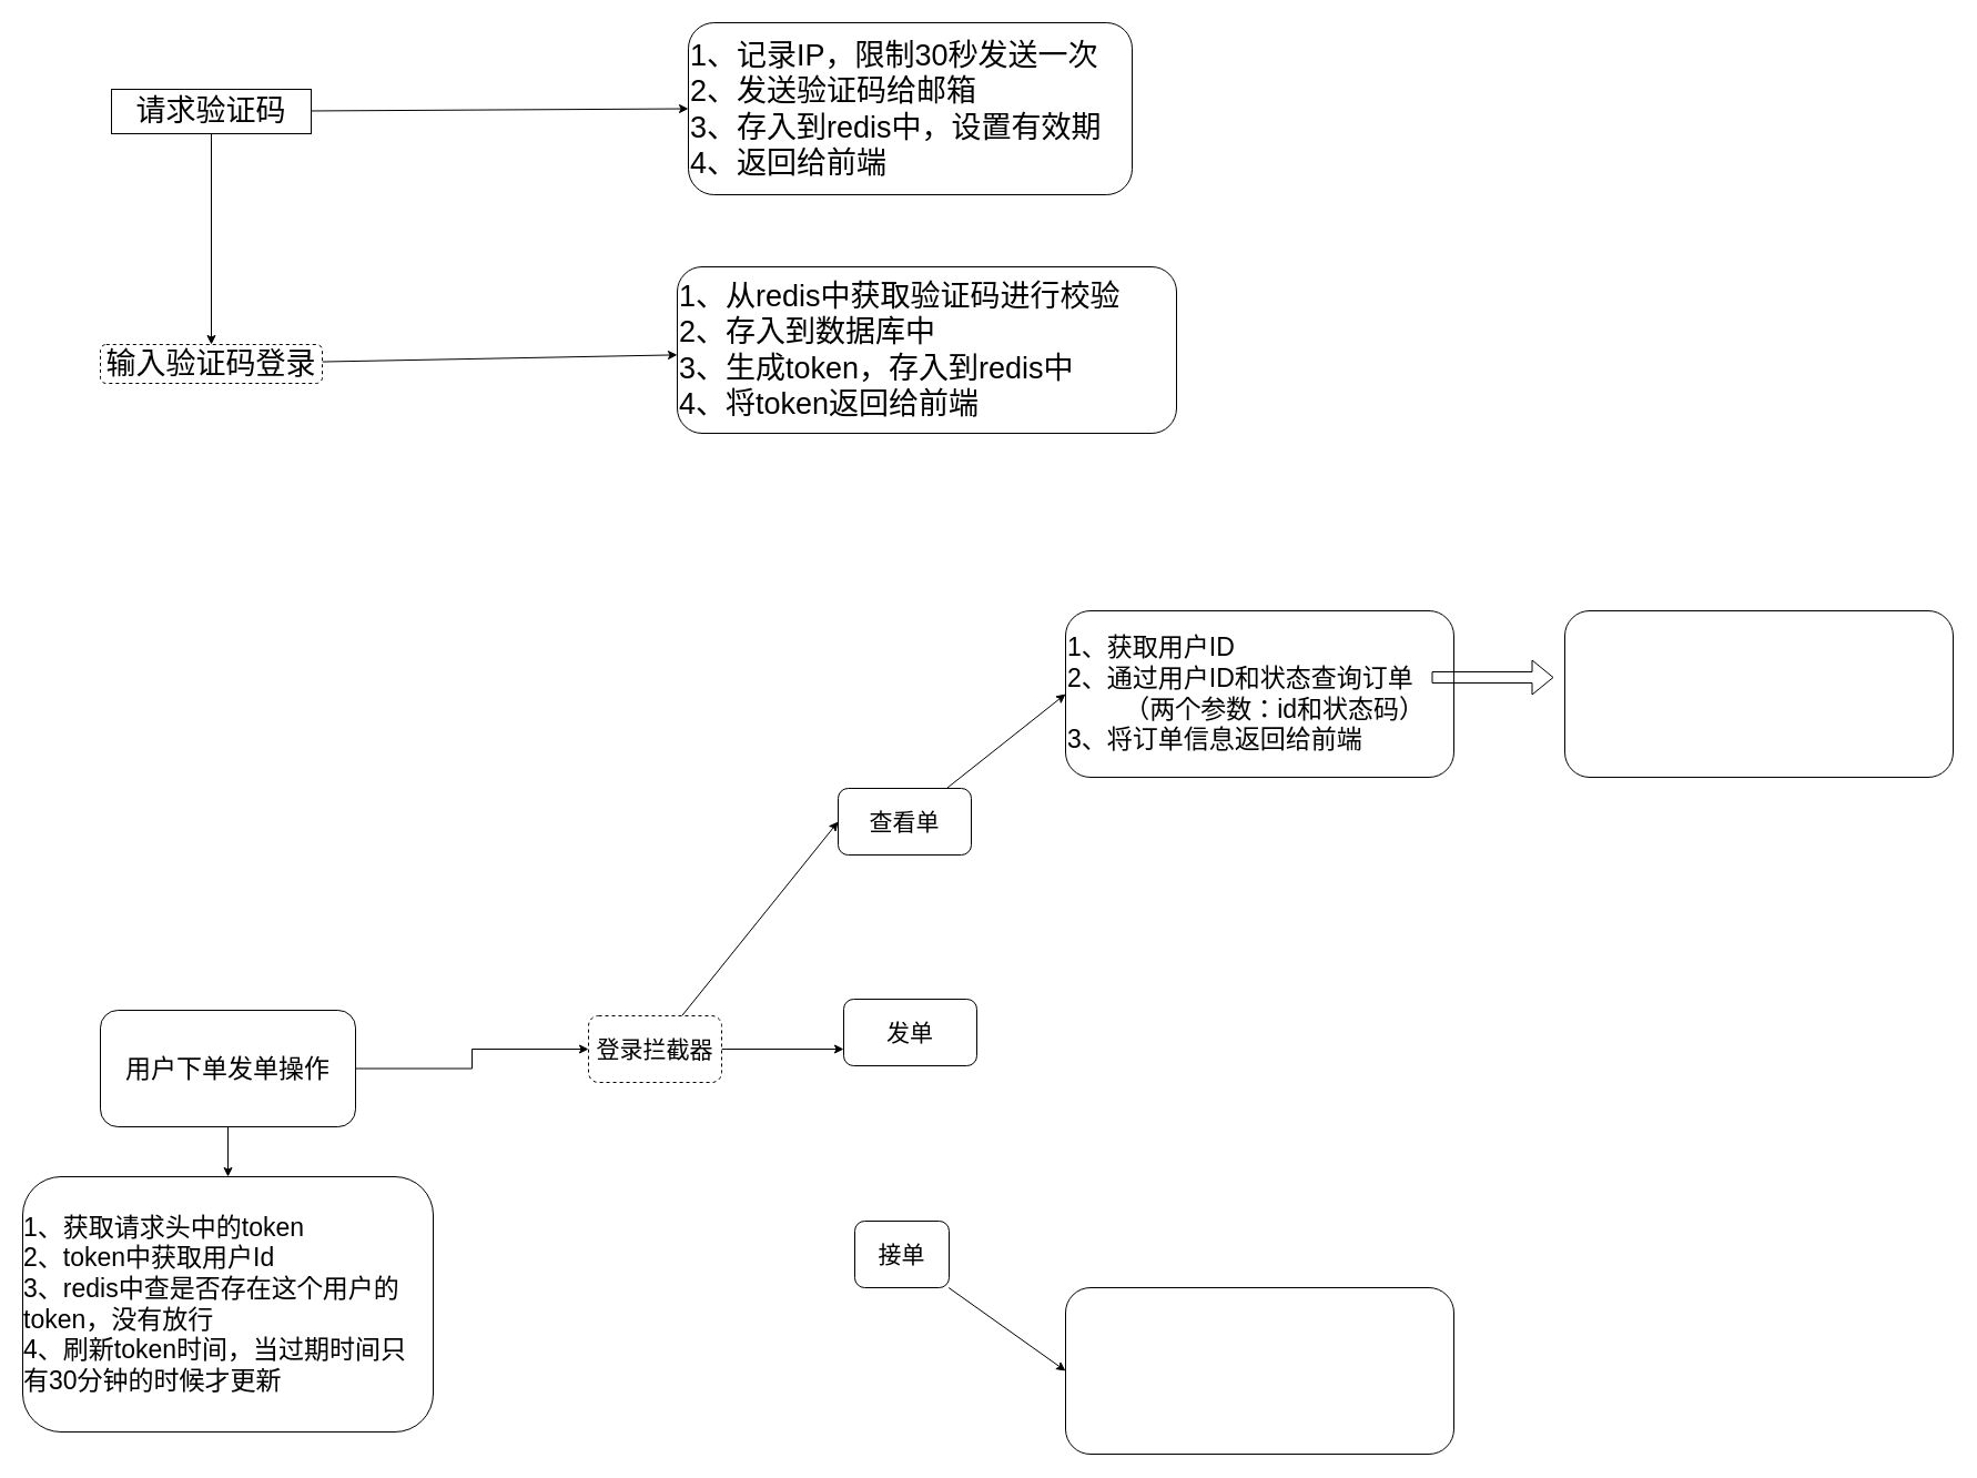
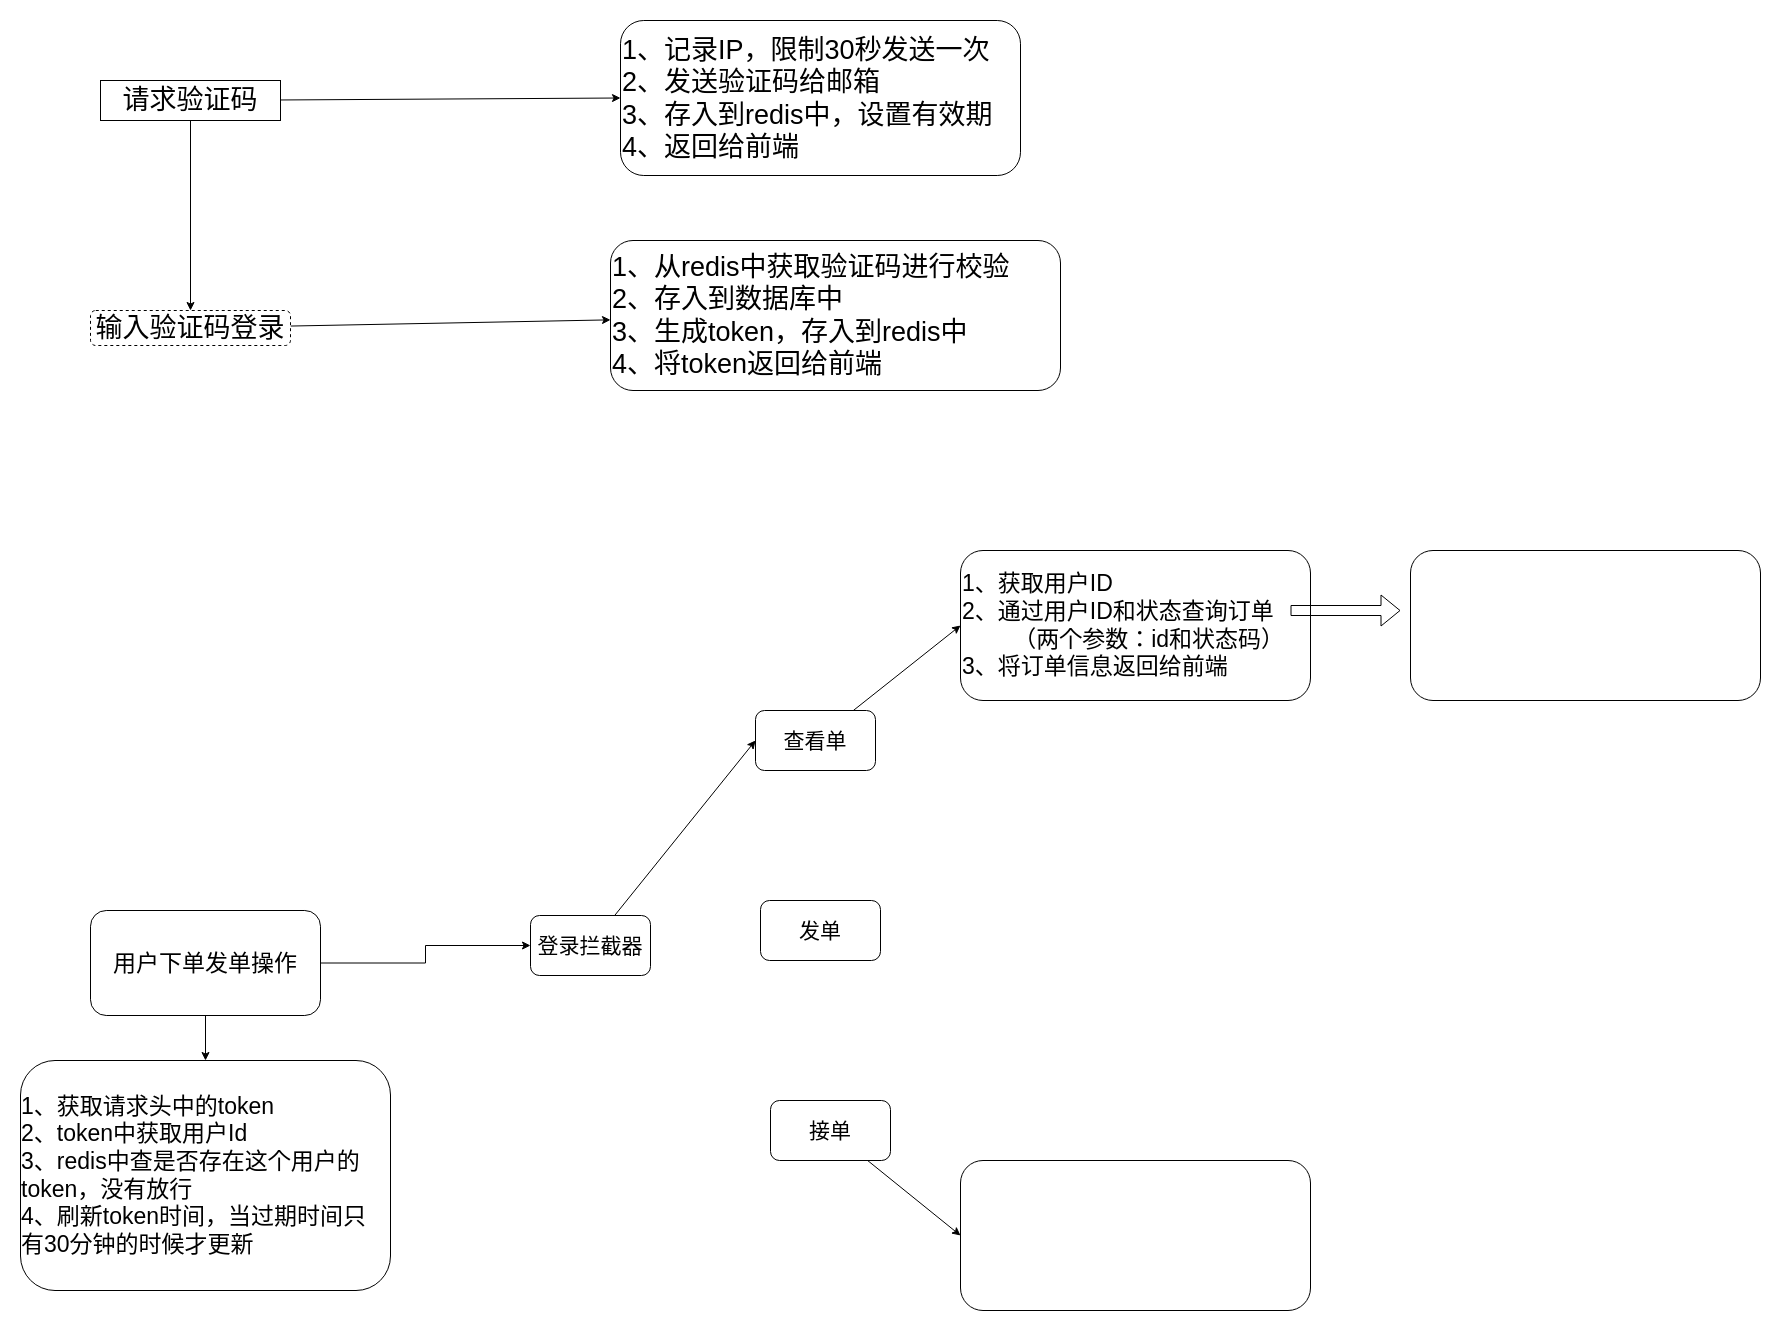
  <mxCell id="0" />
  <mxCell id="1" parent="0" />
  <mxCell id="2" style="edgeStyle=none;rounded=0;orthogonalLoop=1;jettySize=auto;html=1;entryX=0;entryY=0.5;entryDx=0;entryDy=0;fontSize=27;fontColor=#000000;" parent="1" source="4" target="6" edge="1"><mxGeometry relative="1" as="geometry" /></mxCell>
  <mxCell id="3" style="edgeStyle=none;rounded=0;orthogonalLoop=1;jettySize=auto;html=1;entryX=0.5;entryY=0;entryDx=0;entryDy=0;fontSize=27;fontColor=#000000;" parent="1" source="4" target="8" edge="1"><mxGeometry relative="1" as="geometry" /></mxCell>
  <mxCell id="4" value="请求验证码" style="whiteSpace=wrap;html=1;fontSize=27;fontColor=#000000;rounded=0;" parent="1" vertex="1"><mxGeometry x="100" y="80" width="180" height="40" as="geometry" /></mxCell>
  <mxCell id="5" style="edgeStyle=none;rounded=0;orthogonalLoop=1;jettySize=auto;html=1;exitX=1;exitY=0.75;exitDx=0;exitDy=0;fontSize=27;fontColor=#000000;" parent="1" source="4" target="4" edge="1"><mxGeometry relative="1" as="geometry" /></mxCell>
  <mxCell id="6" value="1、记录IP，限制30秒发送一次&lt;br&gt;2、发送验证码给邮箱&lt;br&gt;3、存入到redis中，设置有效期&lt;br&gt;4、返回给前端" style="rounded=1;whiteSpace=wrap;html=1;fontSize=27;fontColor=#000000;align=left;" parent="1" vertex="1"><mxGeometry x="620" y="20" width="400" height="155" as="geometry" /></mxCell>
  <mxCell id="7" style="edgeStyle=none;rounded=0;orthogonalLoop=1;jettySize=auto;html=1;fontSize=27;fontColor=#000000;" parent="1" source="8" target="9" edge="1"><mxGeometry relative="1" as="geometry" /></mxCell>
  <mxCell id="8" value="输入验证码登录" style="rounded=1;whiteSpace=wrap;html=1;fontSize=27;fontColor=#000000;dashed=1;" parent="1" vertex="1"><mxGeometry x="90" y="310" width="200" height="35" as="geometry" /></mxCell>
  <mxCell id="9" value="1、从redis中获取验证码进行校验&lt;br&gt;2、存入到数据库中&lt;br&gt;3、生成token，存入到redis中&lt;br&gt;4、将token返回给前端" style="rounded=1;whiteSpace=wrap;html=1;fontSize=27;fontColor=#000000;align=left;" parent="1" vertex="1"><mxGeometry x="610" y="240" width="450" height="150" as="geometry" /></mxCell>
  <mxCell id="10" style="edgeStyle=orthogonalEdgeStyle;rounded=0;orthogonalLoop=1;jettySize=auto;html=1;entryX=0;entryY=0.5;entryDx=0;entryDy=0;fontSize=21;" edge="1" parent="1" source="12" target="21"><mxGeometry relative="1" as="geometry" /></mxCell>
  <mxCell id="11" style="edgeStyle=none;rounded=0;orthogonalLoop=1;jettySize=auto;html=1;entryX=0.5;entryY=0;entryDx=0;entryDy=0;fontSize=21;" edge="1" parent="1" source="12" target="18"><mxGeometry relative="1" as="geometry" /></mxCell>
  <mxCell id="12" value="用户下单发单操作" style="rounded=1;whiteSpace=wrap;html=1;fontSize=23;fontColor=#000000;" parent="1" vertex="1"><mxGeometry x="90" y="910" width="230" height="105" as="geometry" /></mxCell>
  <mxCell id="13" style="edgeStyle=none;rounded=0;orthogonalLoop=1;jettySize=auto;html=1;entryX=0;entryY=0.5;entryDx=0;entryDy=0;fontSize=23;" edge="1" parent="1" source="14" target="22"><mxGeometry relative="1" as="geometry" /></mxCell>
  <mxCell id="14" value="查看单" style="rounded=1;whiteSpace=wrap;html=1;fontSize=21;" vertex="1" parent="1"><mxGeometry x="755" y="710" width="120" height="60" as="geometry" /></mxCell>
  <mxCell id="15" value="发单" style="rounded=1;whiteSpace=wrap;html=1;fontSize=21;" vertex="1" parent="1"><mxGeometry x="760" y="900" width="120" height="60" as="geometry" /></mxCell>
  <mxCell id="16" style="edgeStyle=none;rounded=0;orthogonalLoop=1;jettySize=auto;html=1;fontSize=23;entryX=0;entryY=0.5;entryDx=0;entryDy=0;" edge="1" parent="1" source="17" target="23"><mxGeometry relative="1" as="geometry" /></mxCell>
- <mxCell id="17" value="接单" style="rounded=1;whiteSpace=wrap;html=1;fontSize=21;" vertex="1" parent="1"><mxGeometry x="770" y="1100" width="85" height="60" as="geometry" /></mxCell>
+ <mxCell id="17" value="接单" style="rounded=1;whiteSpace=wrap;html=1;fontSize=21;" vertex="1" parent="1"><mxGeometry x="770" y="1100" width="120" height="60" as="geometry" /></mxCell>
  <mxCell id="18" value="&lt;div style=&quot;text-align: left; font-size: 23px;&quot;&gt;&lt;span style=&quot;font-size: 23px;&quot;&gt;1、获取请求头中的token&lt;/span&gt;&lt;/div&gt;&lt;div style=&quot;text-align: left; font-size: 23px;&quot;&gt;&lt;span style=&quot;font-size: 23px;&quot;&gt;2、token中获取用户Id&lt;/span&gt;&lt;/div&gt;&lt;div style=&quot;text-align: left; font-size: 23px;&quot;&gt;&lt;span style=&quot;font-size: 23px;&quot;&gt;3、redis中查是否存在这个用户的token，没有放行&lt;/span&gt;&lt;/div&gt;&lt;div style=&quot;text-align: left; font-size: 23px;&quot;&gt;&lt;span style=&quot;font-size: 23px;&quot;&gt;4、刷新token时间，当过期时间只有30分钟的时候才更新&lt;/span&gt;&lt;/div&gt;" style="rounded=1;whiteSpace=wrap;html=1;fontSize=23;fontColor=#000000;" parent="1" vertex="1"><mxGeometry x="20" y="1060" width="370" height="230" as="geometry" /></mxCell>
  <mxCell id="19" style="rounded=0;orthogonalLoop=1;jettySize=auto;html=1;entryX=0;entryY=0.5;entryDx=0;entryDy=0;fontSize=21;" edge="1" parent="1" source="21" target="14"><mxGeometry relative="1" as="geometry" /></mxCell>
- <mxCell id="20" style="edgeStyle=none;rounded=0;orthogonalLoop=1;jettySize=auto;html=1;entryX=0;entryY=0.75;entryDx=0;entryDy=0;fontSize=21;" edge="1" parent="1" source="21" target="15"><mxGeometry relative="1" as="geometry" /></mxCell>
- <mxCell id="21" value="登录拦截器" style="rounded=1;whiteSpace=wrap;html=1;fontSize=21;dashed=1;" vertex="1" parent="1"><mxGeometry x="530" y="915" width="120" height="60" as="geometry" /></mxCell>
+ <mxCell id="21" value="登录拦截器" style="rounded=1;whiteSpace=wrap;html=1;fontSize=21;" vertex="1" parent="1"><mxGeometry x="530" y="915" width="120" height="60" as="geometry" /></mxCell>
  <mxCell id="22" value="&lt;div style=&quot;font-size: 23px&quot;&gt;1、获取用户ID&lt;/div&gt;&lt;div style=&quot;font-size: 23px&quot;&gt;2、通过用户ID和状态查询订单&lt;/div&gt;&lt;div style=&quot;font-size: 23px&quot;&gt;&lt;span style=&quot;white-space: pre&quot;&gt;&#09;&lt;/span&gt;（两个参数：id和状态码）&lt;br&gt;&lt;/div&gt;&lt;div style=&quot;font-size: 23px&quot;&gt;3、将订单信息返回给前端&lt;/div&gt;" style="rounded=1;whiteSpace=wrap;html=1;fontSize=23;fontColor=#000000;align=left;" vertex="1" parent="1"><mxGeometry x="960" y="550" width="350" height="150" as="geometry" /></mxCell>
  <mxCell id="23" value="&lt;div style=&quot;font-size: 23px&quot;&gt;&lt;br&gt;&lt;/div&gt;" style="rounded=1;whiteSpace=wrap;html=1;fontSize=23;fontColor=#000000;align=left;" vertex="1" parent="1"><mxGeometry x="960" y="1160" width="350" height="150" as="geometry" /></mxCell>
  <mxCell id="24" value="" style="rounded=1;whiteSpace=wrap;html=1;fontSize=23;fontColor=#000000;align=left;" vertex="1" parent="1"><mxGeometry x="1410" y="550" width="350" height="150" as="geometry" /></mxCell>
  <mxCell id="25" value="" style="shape=flexArrow;endArrow=classic;html=1;rounded=0;fontSize=23;" edge="1" parent="1"><mxGeometry width="50" height="50" relative="1" as="geometry"><mxPoint x="1290" y="610" as="sourcePoint" /><mxPoint x="1400" y="610" as="targetPoint" /></mxGeometry></mxCell>
